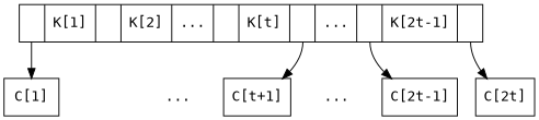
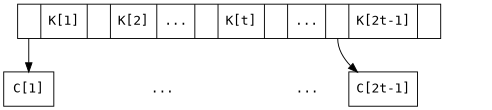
  digraph {
    fontname="DejaVu Sans Mono"
    node [fontname="DejaVu Sans Mono" shape=record]
    edge [fontname="DejaVu Sans Mono"]
    n1 [label="<c1>|K[1]|<c2>|K[2]|<c2toi>...|<ci>|K[t]|<ci1>|<ci1ton>...|<cn>|K[2t-1]|<cn1>"]
    n2 [label="C[1]"]
    n3 [label="..." shape=plaintext]
-   n4 [label="C[t+1]"]
    n5 [label="..." shape=plaintext]
    n6 [label="C[2t-1]"]
-   n7 [label="C[2t]"]
    n1 -> n2 [tailport=c1]
    n1 -> n3 [style=invis tailport=c2toi]
-   n1 -> n4 [tailport=ci1]
    n1 -> n5 [style=invis tailport=ci1ton]
    n1 -> n6 [tailport=cn]
-   n1 -> n7 [tailport=cn1]
  }
